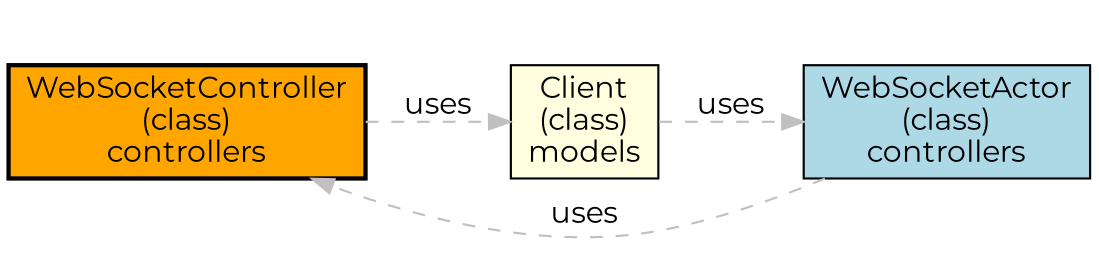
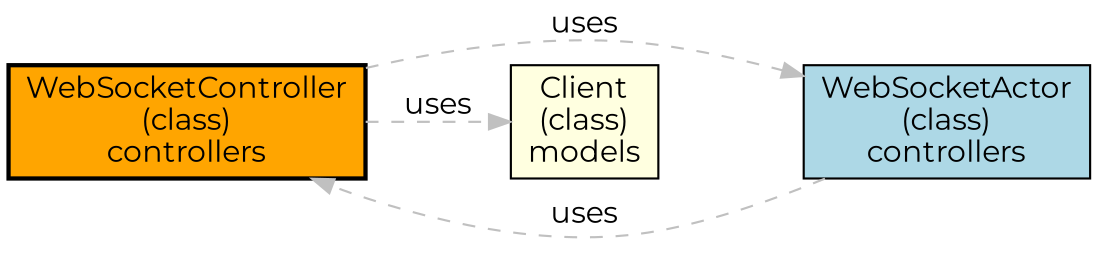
  digraph {
    fontname=Montserrat
    rankdir=LR
    node [fontname=Montserrat penwidth=1 shape=box style=filled]
    edge [color=gray fontname=Montserrat style=dashed]
    n1 [fillcolor=orange label="WebSocketController\n(class)\ncontrollers" penwidth=2]
    n2 [fillcolor=lightblue label="WebSocketActor\n(class)\ncontrollers"]
    n3 [fillcolor=lightyellow label="Client\n(class)\nmodels"]
-   n3 -> n2 [label=uses]
+   n1 -> n2 [label=uses]
    n1 -> n3 [label=uses]
    n2 -> n1 [label=uses]
  }
